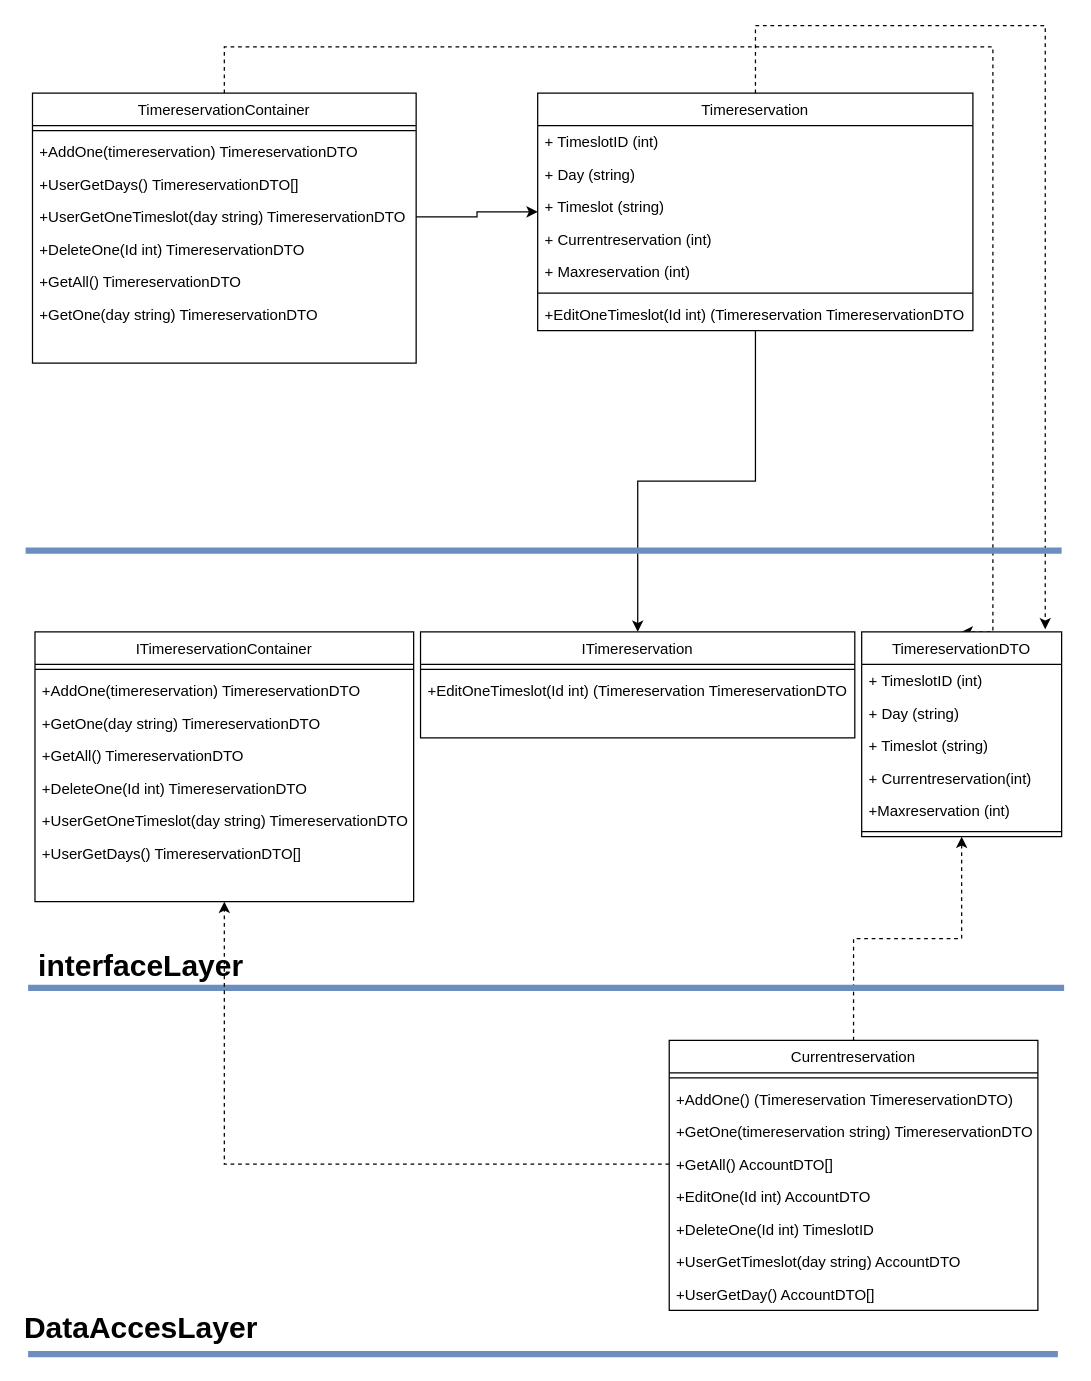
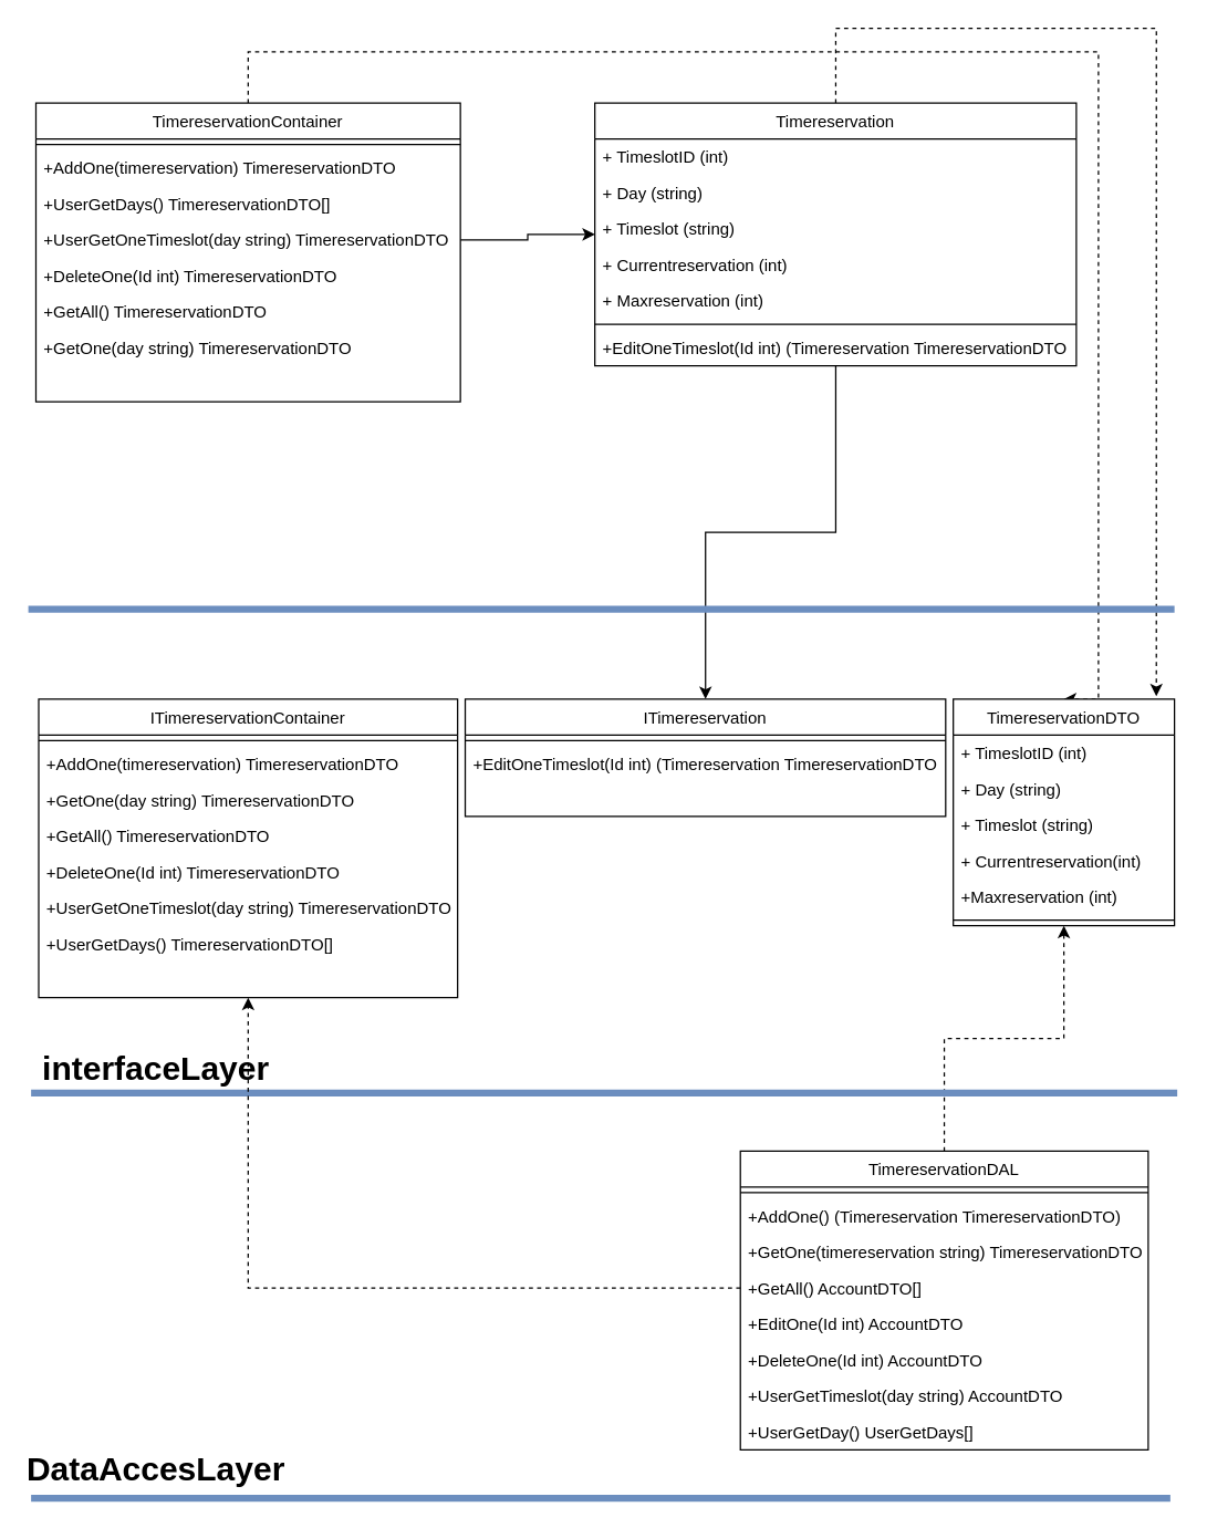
  <mxCell id="0" />
  <mxCell id="1" parent="0" />
  <mxCell id="2" style="edgeStyle=orthogonalEdgeStyle;rounded=0;orthogonalLoop=1;jettySize=auto;html=1;" edge="1" parent="1" source="4" target="43"><mxGeometry relative="1" as="geometry" /></mxCell>
  <mxCell id="3" style="edgeStyle=orthogonalEdgeStyle;rounded=0;orthogonalLoop=1;jettySize=auto;html=1;entryX=0.918;entryY=-0.012;entryDx=0;entryDy=0;entryPerimeter=0;dashed=1;" edge="1" parent="1" source="4" target="21"><mxGeometry relative="1" as="geometry"><Array as="points"><mxPoint x="604" y="20" /><mxPoint x="836" y="20" /></Array></mxGeometry></mxCell>
  <mxCell id="4" value="Timereservation" style="swimlane;fontStyle=0;align=center;verticalAlign=top;childLayout=stackLayout;horizontal=1;startSize=26;horizontalStack=0;resizeParent=1;resizeLast=0;collapsible=1;marginBottom=0;rounded=0;shadow=0;strokeWidth=1;" parent="1" vertex="1"><mxGeometry x="429.75" y="74" width="348.25" height="190" as="geometry"><mxRectangle x="130" y="380" width="160" height="26" as="alternateBounds" /></mxGeometry></mxCell>
  <mxCell id="5" value="+ TimeslotID (int)" style="text;align=left;verticalAlign=top;spacingLeft=4;spacingRight=4;overflow=hidden;rotatable=0;points=[[0,0.5],[1,0.5]];portConstraint=eastwest;" parent="4" vertex="1"><mxGeometry y="26" width="348.25" height="26" as="geometry" /></mxCell>
  <mxCell id="6" value="+ Day (string)" style="text;align=left;verticalAlign=top;spacingLeft=4;spacingRight=4;overflow=hidden;rotatable=0;points=[[0,0.5],[1,0.5]];portConstraint=eastwest;rounded=0;shadow=0;html=0;" parent="4" vertex="1"><mxGeometry y="52" width="348.25" height="26" as="geometry" /></mxCell>
  <mxCell id="7" value="+ Timeslot (string)" style="text;align=left;verticalAlign=top;spacingLeft=4;spacingRight=4;overflow=hidden;rotatable=0;points=[[0,0.5],[1,0.5]];portConstraint=eastwest;rounded=0;shadow=0;html=0;" parent="4" vertex="1"><mxGeometry y="78" width="348.25" height="26" as="geometry" /></mxCell>
  <mxCell id="8" value="+ Currentreservation (int)" style="text;align=left;verticalAlign=top;spacingLeft=4;spacingRight=4;overflow=hidden;rotatable=0;points=[[0,0.5],[1,0.5]];portConstraint=eastwest;rounded=0;shadow=0;html=0;" parent="4" vertex="1"><mxGeometry y="104" width="348.25" height="26" as="geometry" /></mxCell>
  <mxCell id="9" value="+ Maxreservation (int)" style="text;align=left;verticalAlign=top;spacingLeft=4;spacingRight=4;overflow=hidden;rotatable=0;points=[[0,0.5],[1,0.5]];portConstraint=eastwest;rounded=0;shadow=0;html=0;" parent="4" vertex="1"><mxGeometry y="130" width="348.25" height="26" as="geometry" /></mxCell>
  <mxCell id="10" value="" style="line;html=1;strokeWidth=1;align=left;verticalAlign=middle;spacingTop=-1;spacingLeft=3;spacingRight=3;rotatable=0;labelPosition=right;points=[];portConstraint=eastwest;" parent="4" vertex="1"><mxGeometry y="156" width="348.25" height="8" as="geometry" /></mxCell>
  <mxCell id="11" value="+EditOneTimeslot(Id int) (Timereservation TimereservationDTO" style="text;align=left;verticalAlign=top;spacingLeft=4;spacingRight=4;overflow=hidden;rotatable=0;points=[[0,0.5],[1,0.5]];portConstraint=eastwest;rounded=0;shadow=0;html=0;" vertex="1" parent="4"><mxGeometry y="164" width="348.25" height="26" as="geometry" /></mxCell>
  <mxCell id="12" style="edgeStyle=orthogonalEdgeStyle;rounded=0;orthogonalLoop=1;jettySize=auto;html=1;entryX=0.5;entryY=0;entryDx=0;entryDy=0;dashed=1;" edge="1" parent="1" source="13" target="21"><mxGeometry relative="1" as="geometry"><Array as="points"><mxPoint x="179" y="37" /><mxPoint x="794" y="37" /><mxPoint x="794" y="505" /></Array></mxGeometry></mxCell>
  <mxCell id="13" value="TimereservationContainer" style="swimlane;fontStyle=0;align=center;verticalAlign=top;childLayout=stackLayout;horizontal=1;startSize=26;horizontalStack=0;resizeParent=1;resizeLast=0;collapsible=1;marginBottom=0;rounded=0;shadow=0;strokeWidth=1;" parent="1" vertex="1"><mxGeometry x="25.5" y="74" width="307" height="216" as="geometry"><mxRectangle x="130" y="380" width="160" height="26" as="alternateBounds" /></mxGeometry></mxCell>
  <mxCell id="14" value="" style="line;html=1;strokeWidth=1;align=left;verticalAlign=middle;spacingTop=-1;spacingLeft=3;spacingRight=3;rotatable=0;labelPosition=right;points=[];portConstraint=eastwest;" parent="13" vertex="1"><mxGeometry y="26" width="307" height="8" as="geometry" /></mxCell>
  <mxCell id="15" value="+AddOne(timereservation) TimereservationDTO" style="text;align=left;verticalAlign=top;spacingLeft=4;spacingRight=4;overflow=hidden;rotatable=0;points=[[0,0.5],[1,0.5]];portConstraint=eastwest;rounded=0;shadow=0;html=0;" vertex="1" parent="13"><mxGeometry y="34" width="307" height="26" as="geometry" /></mxCell>
  <mxCell id="16" value="+UserGetDays() TimereservationDTO[]" style="text;align=left;verticalAlign=top;spacingLeft=4;spacingRight=4;overflow=hidden;rotatable=0;points=[[0,0.5],[1,0.5]];portConstraint=eastwest;rounded=0;shadow=0;html=0;" vertex="1" parent="13"><mxGeometry y="60" width="307" height="26" as="geometry" /></mxCell>
  <mxCell id="17" value="+UserGetOneTimeslot(day string) TimereservationDTO" style="text;align=left;verticalAlign=top;spacingLeft=4;spacingRight=4;overflow=hidden;rotatable=0;points=[[0,0.5],[1,0.5]];portConstraint=eastwest;rounded=0;shadow=0;html=0;" vertex="1" parent="13"><mxGeometry y="86" width="307" height="26" as="geometry" /></mxCell>
  <mxCell id="18" value="+DeleteOne(Id int) TimereservationDTO" style="text;align=left;verticalAlign=top;spacingLeft=4;spacingRight=4;overflow=hidden;rotatable=0;points=[[0,0.5],[1,0.5]];portConstraint=eastwest;rounded=0;shadow=0;html=0;" vertex="1" parent="13"><mxGeometry y="112" width="307" height="26" as="geometry" /></mxCell>
  <mxCell id="19" value="+GetAll() TimereservationDTO" style="text;align=left;verticalAlign=top;spacingLeft=4;spacingRight=4;overflow=hidden;rotatable=0;points=[[0,0.5],[1,0.5]];portConstraint=eastwest;rounded=0;shadow=0;html=0;" vertex="1" parent="13"><mxGeometry y="138" width="307" height="26" as="geometry" /></mxCell>
  <mxCell id="20" value="+GetOne(day string) TimereservationDTO" style="text;align=left;verticalAlign=top;spacingLeft=4;spacingRight=4;overflow=hidden;rotatable=0;points=[[0,0.5],[1,0.5]];portConstraint=eastwest;rounded=0;shadow=0;html=0;" vertex="1" parent="13"><mxGeometry y="164" width="307" height="26" as="geometry" /></mxCell>
  <mxCell id="21" value="TimereservationDTO" style="swimlane;fontStyle=0;align=center;verticalAlign=top;childLayout=stackLayout;horizontal=1;startSize=26;horizontalStack=0;resizeParent=1;resizeLast=0;collapsible=1;marginBottom=0;rounded=0;shadow=0;strokeWidth=1;" parent="1" vertex="1"><mxGeometry x="689" y="505" width="160" height="164" as="geometry"><mxRectangle x="130" y="380" width="160" height="26" as="alternateBounds" /></mxGeometry></mxCell>
  <mxCell id="22" value="+ TimeslotID (int)" style="text;align=left;verticalAlign=top;spacingLeft=4;spacingRight=4;overflow=hidden;rotatable=0;points=[[0,0.5],[1,0.5]];portConstraint=eastwest;rounded=0;shadow=0;html=0;" parent="21" vertex="1"><mxGeometry y="26" width="160" height="26" as="geometry" /></mxCell>
  <mxCell id="23" value="+ Day (string)" style="text;align=left;verticalAlign=top;spacingLeft=4;spacingRight=4;overflow=hidden;rotatable=0;points=[[0,0.5],[1,0.5]];portConstraint=eastwest;rounded=0;shadow=0;html=0;" parent="21" vertex="1"><mxGeometry y="52" width="160" height="26" as="geometry" /></mxCell>
  <mxCell id="24" value="+ Timeslot (string)" style="text;align=left;verticalAlign=top;spacingLeft=4;spacingRight=4;overflow=hidden;rotatable=0;points=[[0,0.5],[1,0.5]];portConstraint=eastwest;rounded=0;shadow=0;html=0;" parent="21" vertex="1"><mxGeometry y="78" width="160" height="26" as="geometry" /></mxCell>
  <mxCell id="25" value="+ Currentreservation(int)" style="text;align=left;verticalAlign=top;spacingLeft=4;spacingRight=4;overflow=hidden;rotatable=0;points=[[0,0.5],[1,0.5]];portConstraint=eastwest;rounded=0;shadow=0;html=0;" parent="21" vertex="1"><mxGeometry y="104" width="160" height="26" as="geometry" /></mxCell>
  <mxCell id="26" value="+Maxreservation (int)" style="text;align=left;verticalAlign=top;spacingLeft=4;spacingRight=4;overflow=hidden;rotatable=0;points=[[0,0.5],[1,0.5]];portConstraint=eastwest;rounded=0;shadow=0;html=0;" parent="21" vertex="1"><mxGeometry y="130" width="160" height="26" as="geometry" /></mxCell>
  <mxCell id="27" value="" style="line;html=1;strokeWidth=1;align=left;verticalAlign=middle;spacingTop=-1;spacingLeft=3;spacingRight=3;rotatable=0;labelPosition=right;points=[];portConstraint=eastwest;" parent="21" vertex="1"><mxGeometry y="156" width="160" height="8" as="geometry" /></mxCell>
  <mxCell id="28" style="edgeStyle=orthogonalEdgeStyle;rounded=0;orthogonalLoop=1;jettySize=auto;html=1;entryX=0.5;entryY=1;entryDx=0;entryDy=0;dashed=1;" edge="1" parent="1" source="29" target="21"><mxGeometry relative="1" as="geometry" /></mxCell>
- <mxCell id="29" value="Currentreservation" style="swimlane;fontStyle=0;align=center;verticalAlign=top;childLayout=stackLayout;horizontal=1;startSize=26;horizontalStack=0;resizeParent=1;resizeLast=0;collapsible=1;marginBottom=0;rounded=0;shadow=0;strokeWidth=1;" parent="1" vertex="1"><mxGeometry x="535" y="832" width="295" height="216" as="geometry"><mxRectangle x="130" y="380" width="160" height="26" as="alternateBounds" /></mxGeometry></mxCell>
+ <mxCell id="29" value="TimereservationDAL" style="swimlane;fontStyle=0;align=center;verticalAlign=top;childLayout=stackLayout;horizontal=1;startSize=26;horizontalStack=0;resizeParent=1;resizeLast=0;collapsible=1;marginBottom=0;rounded=0;shadow=0;strokeWidth=1;" parent="1" vertex="1"><mxGeometry x="535" y="832" width="295" height="216" as="geometry"><mxRectangle x="130" y="380" width="160" height="26" as="alternateBounds" /></mxGeometry></mxCell>
  <mxCell id="30" value="" style="line;html=1;strokeWidth=1;align=left;verticalAlign=middle;spacingTop=-1;spacingLeft=3;spacingRight=3;rotatable=0;labelPosition=right;points=[];portConstraint=eastwest;" parent="29" vertex="1"><mxGeometry y="26" width="295" height="8" as="geometry" /></mxCell>
  <mxCell id="31" value="+AddOne() (Timereservation TimereservationDTO)" style="text;align=left;verticalAlign=top;spacingLeft=4;spacingRight=4;overflow=hidden;rotatable=0;points=[[0,0.5],[1,0.5]];portConstraint=eastwest;rounded=0;shadow=0;html=0;" parent="29" vertex="1"><mxGeometry y="34" width="295" height="26" as="geometry" /></mxCell>
  <mxCell id="32" value="+GetOne(timereservation string) TimereservationDTO" style="text;align=left;verticalAlign=top;spacingLeft=4;spacingRight=4;overflow=hidden;rotatable=0;points=[[0,0.5],[1,0.5]];portConstraint=eastwest;rounded=0;shadow=0;html=0;" parent="29" vertex="1"><mxGeometry y="60" width="295" height="26" as="geometry" /></mxCell>
  <mxCell id="33" value="+GetAll() AccountDTO[]" style="text;align=left;verticalAlign=top;spacingLeft=4;spacingRight=4;overflow=hidden;rotatable=0;points=[[0,0.5],[1,0.5]];portConstraint=eastwest;rounded=0;shadow=0;html=0;" parent="29" vertex="1"><mxGeometry y="86" width="295" height="26" as="geometry" /></mxCell>
  <mxCell id="34" value="+EditOne(Id int) AccountDTO" style="text;align=left;verticalAlign=top;spacingLeft=4;spacingRight=4;overflow=hidden;rotatable=0;points=[[0,0.5],[1,0.5]];portConstraint=eastwest;rounded=0;shadow=0;html=0;" parent="29" vertex="1"><mxGeometry y="112" width="295" height="26" as="geometry" /></mxCell>
- <mxCell id="35" value="+DeleteOne(Id int) TimeslotID" style="text;align=left;verticalAlign=top;spacingLeft=4;spacingRight=4;overflow=hidden;rotatable=0;points=[[0,0.5],[1,0.5]];portConstraint=eastwest;rounded=0;shadow=0;html=0;" parent="29" vertex="1"><mxGeometry y="138" width="295" height="26" as="geometry" /></mxCell>
+ <mxCell id="35" value="+DeleteOne(Id int) AccountDTO" style="text;align=left;verticalAlign=top;spacingLeft=4;spacingRight=4;overflow=hidden;rotatable=0;points=[[0,0.5],[1,0.5]];portConstraint=eastwest;rounded=0;shadow=0;html=0;" parent="29" vertex="1"><mxGeometry y="138" width="295" height="26" as="geometry" /></mxCell>
  <mxCell id="36" value="+UserGetTimeslot(day string) AccountDTO" style="text;align=left;verticalAlign=top;spacingLeft=4;spacingRight=4;overflow=hidden;rotatable=0;points=[[0,0.5],[1,0.5]];portConstraint=eastwest;rounded=0;shadow=0;html=0;" parent="29" vertex="1"><mxGeometry y="164" width="295" height="26" as="geometry" /></mxCell>
- <mxCell id="37" value="+UserGetDay() AccountDTO[]" style="text;align=left;verticalAlign=top;spacingLeft=4;spacingRight=4;overflow=hidden;rotatable=0;points=[[0,0.5],[1,0.5]];portConstraint=eastwest;rounded=0;shadow=0;html=0;" parent="29" vertex="1"><mxGeometry y="190" width="295" height="26" as="geometry" /></mxCell>
+ <mxCell id="37" value="+UserGetDay() UserGetDays[]" style="text;align=left;verticalAlign=top;spacingLeft=4;spacingRight=4;overflow=hidden;rotatable=0;points=[[0,0.5],[1,0.5]];portConstraint=eastwest;rounded=0;shadow=0;html=0;" parent="29" vertex="1"><mxGeometry y="190" width="295" height="26" as="geometry" /></mxCell>
  <mxCell id="38" value="" style="endArrow=none;html=1;rounded=0;fillColor=#dae8fc;strokeColor=#6c8ebf;strokeWidth=5;" edge="1" parent="1"><mxGeometry width="50" height="50" relative="1" as="geometry"><mxPoint x="20" y="440" as="sourcePoint" /><mxPoint y="440" as="targetPoint" x="849" /></mxGeometry></mxCell>
  <mxCell id="39" value="" style="endArrow=none;html=1;rounded=0;fillColor=#dae8fc;strokeColor=#6c8ebf;strokeWidth=5;" edge="1" parent="1"><mxGeometry width="50" height="50" relative="1" as="geometry"><mxPoint x="22" y="790" as="sourcePoint" /><mxPoint x="851" y="790" as="targetPoint" /></mxGeometry></mxCell>
  <mxCell id="40" value="&lt;b&gt;&lt;font style=&quot;font-size: 24px&quot;&gt;interfaceLayer&lt;/font&gt;&lt;/b&gt;" style="text;html=1;strokeColor=none;fillColor=none;align=center;verticalAlign=middle;whiteSpace=wrap;rounded=0;" vertex="1" parent="1"><mxGeometry x="20" y="758" width="185" height="30" as="geometry" /></mxCell>
  <mxCell id="41" value="&lt;b&gt;&lt;font style=&quot;font-size: 24px&quot;&gt;DataAccesLayer&lt;/font&gt;&lt;/b&gt;" style="text;html=1;strokeColor=none;fillColor=none;align=center;verticalAlign=middle;whiteSpace=wrap;rounded=0;" vertex="1" parent="1"><mxGeometry x="20" y="1048" width="185" height="30" as="geometry" /></mxCell>
  <mxCell id="42" value="" style="endArrow=none;html=1;rounded=0;fontSize=24;fillColor=#dae8fc;strokeColor=#6c8ebf;strokeWidth=5;" edge="1" parent="1"><mxGeometry width="50" height="50" relative="1" as="geometry"><mxPoint x="22" y="1083" as="sourcePoint" /><mxPoint x="846" y="1083" as="targetPoint" /></mxGeometry></mxCell>
  <mxCell id="43" value="ITimereservation" style="swimlane;fontStyle=0;align=center;verticalAlign=top;childLayout=stackLayout;horizontal=1;startSize=26;horizontalStack=0;resizeParent=1;resizeLast=0;collapsible=1;marginBottom=0;rounded=0;shadow=0;strokeWidth=1;" vertex="1" parent="1"><mxGeometry x="336" y="505" width="347.5" height="85" as="geometry"><mxRectangle x="130" y="380" width="160" height="26" as="alternateBounds" /></mxGeometry></mxCell>
  <mxCell id="44" value="" style="line;html=1;strokeWidth=1;align=left;verticalAlign=middle;spacingTop=-1;spacingLeft=3;spacingRight=3;rotatable=0;labelPosition=right;points=[];portConstraint=eastwest;" vertex="1" parent="43"><mxGeometry y="26" width="347.5" height="8" as="geometry" /></mxCell>
  <mxCell id="45" value="+EditOneTimeslot(Id int) (Timereservation TimereservationDTO" style="text;align=left;verticalAlign=top;spacingLeft=4;spacingRight=4;overflow=hidden;rotatable=0;points=[[0,0.5],[1,0.5]];portConstraint=eastwest;rounded=0;shadow=0;html=0;" vertex="1" parent="43"><mxGeometry y="34" width="347.5" height="26" as="geometry" /></mxCell>
  <mxCell id="46" value="ITimereservationContainer" style="swimlane;fontStyle=0;align=center;verticalAlign=top;childLayout=stackLayout;horizontal=1;startSize=26;horizontalStack=0;resizeParent=1;resizeLast=0;collapsible=1;marginBottom=0;rounded=0;shadow=0;strokeWidth=1;" vertex="1" parent="1"><mxGeometry x="27.5" y="505" width="303" height="216" as="geometry"><mxRectangle x="130" y="380" width="160" height="26" as="alternateBounds" /></mxGeometry></mxCell>
  <mxCell id="47" value="" style="line;html=1;strokeWidth=1;align=left;verticalAlign=middle;spacingTop=-1;spacingLeft=3;spacingRight=3;rotatable=0;labelPosition=right;points=[];portConstraint=eastwest;" vertex="1" parent="46"><mxGeometry y="26" width="303" height="8" as="geometry" /></mxCell>
  <mxCell id="48" value="+AddOne(timereservation) TimereservationDTO" style="text;align=left;verticalAlign=top;spacingLeft=4;spacingRight=4;overflow=hidden;rotatable=0;points=[[0,0.5],[1,0.5]];portConstraint=eastwest;rounded=0;shadow=0;html=0;" vertex="1" parent="46"><mxGeometry y="34" width="303" height="26" as="geometry" /></mxCell>
  <mxCell id="49" value="+GetOne(day string) TimereservationDTO" style="text;align=left;verticalAlign=top;spacingLeft=4;spacingRight=4;overflow=hidden;rotatable=0;points=[[0,0.5],[1,0.5]];portConstraint=eastwest;rounded=0;shadow=0;html=0;" vertex="1" parent="46"><mxGeometry y="60" width="303" height="26" as="geometry" /></mxCell>
  <mxCell id="50" value="+GetAll() TimereservationDTO" style="text;align=left;verticalAlign=top;spacingLeft=4;spacingRight=4;overflow=hidden;rotatable=0;points=[[0,0.5],[1,0.5]];portConstraint=eastwest;rounded=0;shadow=0;html=0;" vertex="1" parent="46"><mxGeometry y="86" width="303" height="26" as="geometry" /></mxCell>
  <mxCell id="51" value="+DeleteOne(Id int) TimereservationDTO" style="text;align=left;verticalAlign=top;spacingLeft=4;spacingRight=4;overflow=hidden;rotatable=0;points=[[0,0.5],[1,0.5]];portConstraint=eastwest;rounded=0;shadow=0;html=0;" vertex="1" parent="46"><mxGeometry y="112" width="303" height="26" as="geometry" /></mxCell>
  <mxCell id="52" value="+UserGetOneTimeslot(day string) TimereservationDTO" style="text;align=left;verticalAlign=top;spacingLeft=4;spacingRight=4;overflow=hidden;rotatable=0;points=[[0,0.5],[1,0.5]];portConstraint=eastwest;rounded=0;shadow=0;html=0;" vertex="1" parent="46"><mxGeometry y="138" width="303" height="26" as="geometry" /></mxCell>
  <mxCell id="53" value="+UserGetDays() TimereservationDTO[]" style="text;align=left;verticalAlign=top;spacingLeft=4;spacingRight=4;overflow=hidden;rotatable=0;points=[[0,0.5],[1,0.5]];portConstraint=eastwest;rounded=0;shadow=0;html=0;" vertex="1" parent="46"><mxGeometry y="164" width="303" height="26" as="geometry" /></mxCell>
  <mxCell id="54" style="edgeStyle=orthogonalEdgeStyle;rounded=0;orthogonalLoop=1;jettySize=auto;html=1;entryX=0;entryY=0.5;entryDx=0;entryDy=0;" edge="1" parent="1" source="17" target="4"><mxGeometry relative="1" as="geometry" /></mxCell>
  <mxCell id="55" style="edgeStyle=orthogonalEdgeStyle;rounded=0;orthogonalLoop=1;jettySize=auto;html=1;entryX=0.5;entryY=1;entryDx=0;entryDy=0;dashed=1;" edge="1" parent="1" source="33" target="46"><mxGeometry relative="1" as="geometry" /></mxCell>
